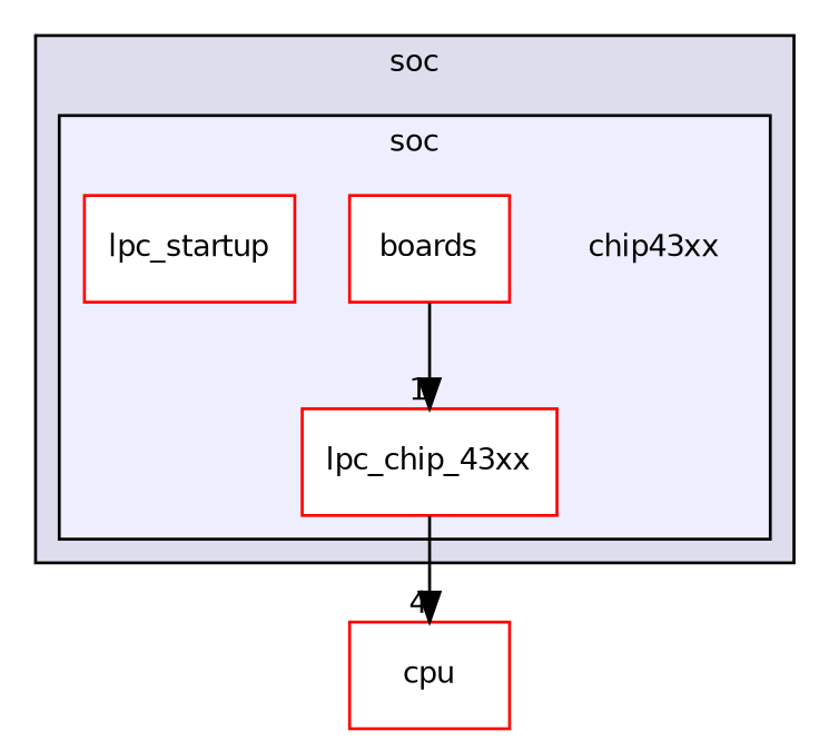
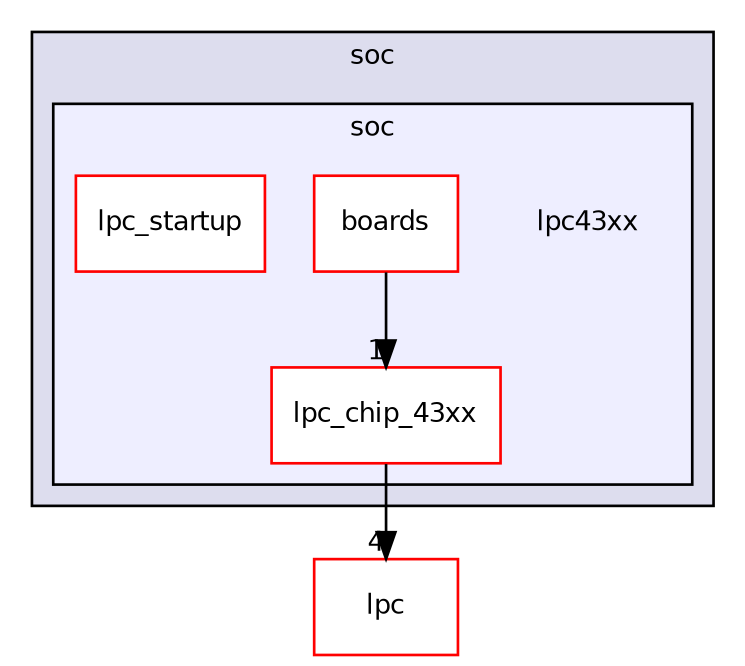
  digraph {
    compound=true
    node [fontname=Helvetica fontsize=10 shape=box color=red fillcolor=white style=filled]
    edge [labeldistance=1.5 labelfontname=Helvetica labelfontsize=10]
-   n1 [label=chip43xx shape=plaintext color="" fillcolor="" style=""]
+   n1 [label=lpc43xx shape=plaintext color="" fillcolor="" style=""]
    n2 [label=boards]
    n3 [label=lpc_chip_43xx]
    n4 [label=lpc_startup]
-   n5 [label=cpu]
+   n5 [label=lpc]
    subgraph cluster_1 {
      bgcolor="#ddddee"
      fontname=Helvetica
      fontsize=10
      label=soc
      pencolor=black
      subgraph cluster_2 {
        bgcolor="#eeeeff"
        fontname=Helvetica
        fontsize=10
        pencolor=black
        n1
        n2
        n3
        n4
      }
    }
    n2 -> n3 [headlabel=1]
    n3 -> n5 [headlabel=4]
  }
